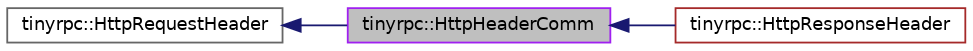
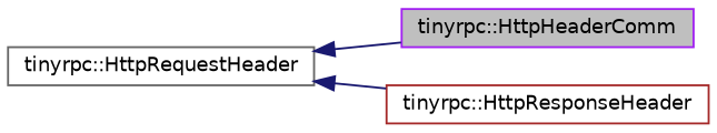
  digraph {
    rankdir=LR
    node [fillcolor=white fontname=Helvetica fontsize=10 shape=record style=filled]
    edge [color=midnightblue dir=back fontname=Helvetica fontsize=10 labelfontname=Helvetica labelfontsize=10 style=solid]
    n1 [color=purple fillcolor=grey75 fontcolor=black height=0.2 label="tinyrpc::HttpHeaderComm" width=0.4]
    n2 [color=brown height=0.2 label="tinyrpc::HttpResponseHeader" width=0.4]
    n3 [color=gray40 height=0.2 label="tinyrpc::HttpRequestHeader" width=0.4]
-   n1 -> n2
+   n3 -> n2
    n3 -> n1
  }
